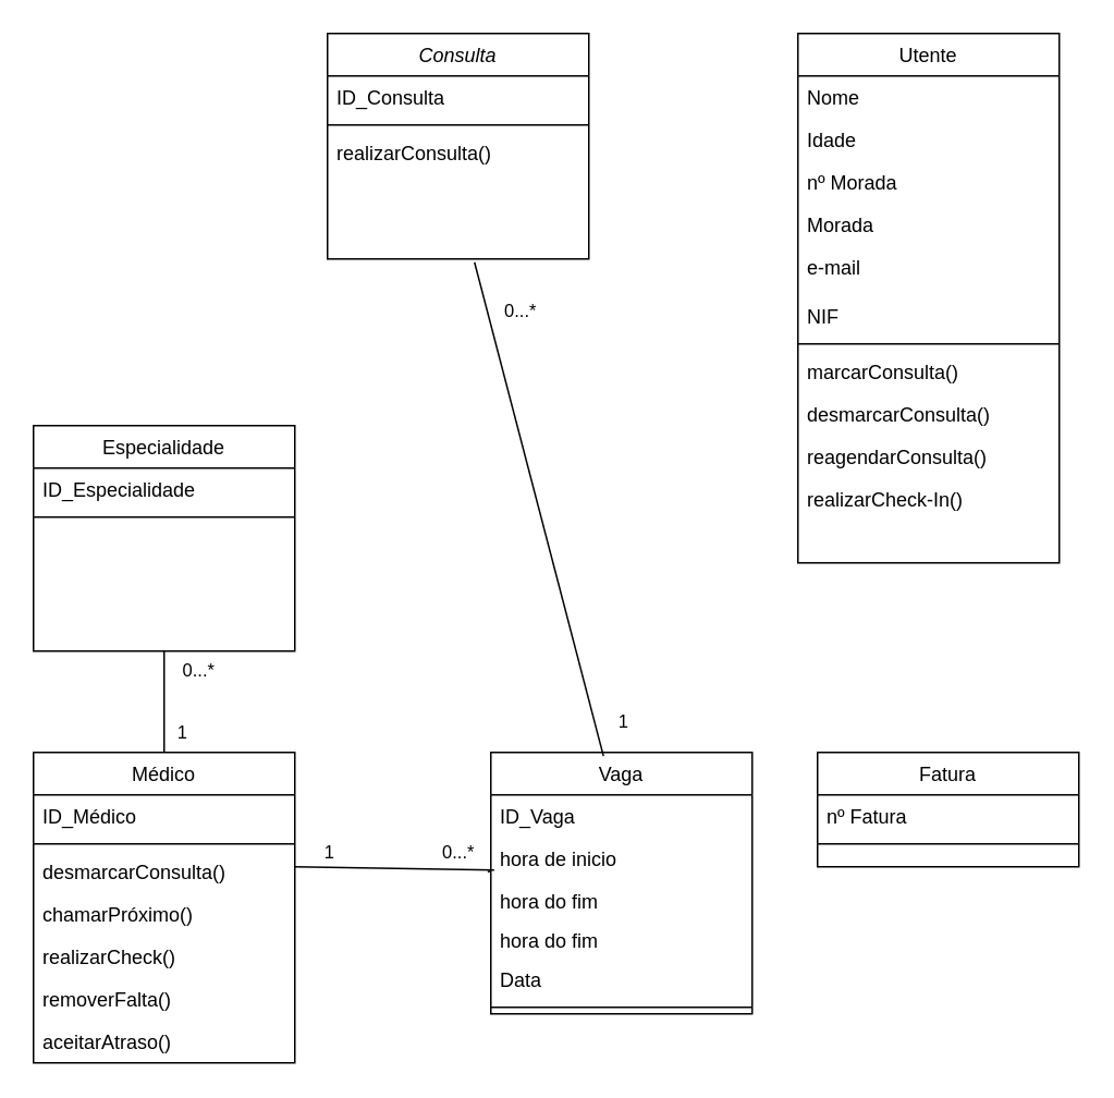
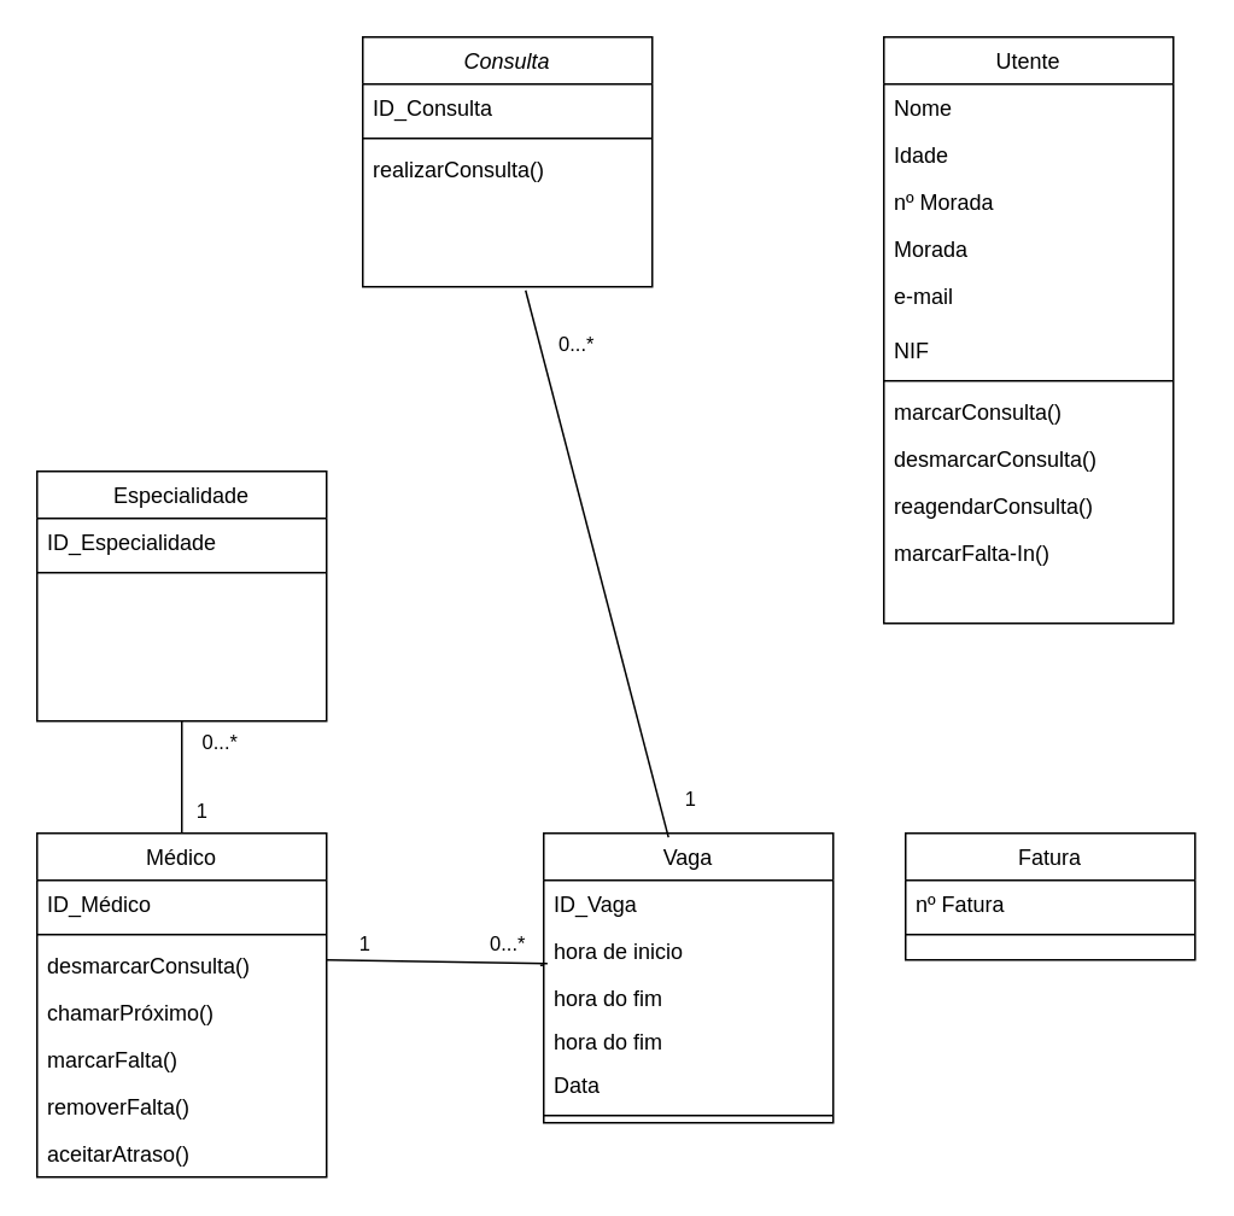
  <mxCell id="0" />
  <mxCell id="1" parent="0" />
  <mxCell id="2" value="Consulta" style="swimlane;fontStyle=2;align=center;verticalAlign=top;childLayout=stackLayout;horizontal=1;startSize=26;horizontalStack=0;resizeParent=1;resizeLast=0;collapsible=1;marginBottom=0;rounded=0;shadow=0;strokeWidth=1;" parent="1" vertex="1"><mxGeometry x="200" y="20" width="160" height="138" as="geometry"><mxRectangle x="230" y="140" width="160" height="26" as="alternateBounds" /></mxGeometry></mxCell>
  <mxCell id="3" value="ID_Consulta" style="text;align=left;verticalAlign=top;spacingLeft=4;spacingRight=4;overflow=hidden;rotatable=0;points=[[0,0.5],[1,0.5]];portConstraint=eastwest;" parent="2" vertex="1"><mxGeometry y="26" width="160" height="26" as="geometry" /></mxCell>
  <mxCell id="4" value="" style="line;html=1;strokeWidth=1;align=left;verticalAlign=middle;spacingTop=-1;spacingLeft=3;spacingRight=3;rotatable=0;labelPosition=right;points=[];portConstraint=eastwest;" parent="2" vertex="1"><mxGeometry y="52" width="160" height="8" as="geometry" /></mxCell>
  <mxCell id="5" value="realizarConsulta()" style="text;align=left;verticalAlign=top;spacingLeft=4;spacingRight=4;overflow=hidden;rotatable=0;points=[[0,0.5],[1,0.5]];portConstraint=eastwest;rounded=0;shadow=0;html=0;" parent="2" vertex="1"><mxGeometry y="60" width="160" height="26" as="geometry" /></mxCell>
  <mxCell id="6" value="Especialidade" style="swimlane;fontStyle=0;align=center;verticalAlign=top;childLayout=stackLayout;horizontal=1;startSize=26;horizontalStack=0;resizeParent=1;resizeLast=0;collapsible=1;marginBottom=0;rounded=0;shadow=0;strokeWidth=1;" parent="1" vertex="1"><mxGeometry x="20" y="260" width="160" height="138" as="geometry"><mxRectangle x="130" y="380" width="160" height="26" as="alternateBounds" /></mxGeometry></mxCell>
  <mxCell id="7" value="ID_Especialidade" style="text;align=left;verticalAlign=top;spacingLeft=4;spacingRight=4;overflow=hidden;rotatable=0;points=[[0,0.5],[1,0.5]];portConstraint=eastwest;" parent="6" vertex="1"><mxGeometry y="26" width="160" height="26" as="geometry" /></mxCell>
  <mxCell id="8" value="" style="line;html=1;strokeWidth=1;align=left;verticalAlign=middle;spacingTop=-1;spacingLeft=3;spacingRight=3;rotatable=0;labelPosition=right;points=[];portConstraint=eastwest;" parent="6" vertex="1"><mxGeometry y="52" width="160" height="8" as="geometry" /></mxCell>
  <mxCell id="9" value="Fatura" style="swimlane;fontStyle=0;align=center;verticalAlign=top;childLayout=stackLayout;horizontal=1;startSize=26;horizontalStack=0;resizeParent=1;resizeLast=0;collapsible=1;marginBottom=0;rounded=0;shadow=0;strokeWidth=1;" parent="1" vertex="1"><mxGeometry x="500" y="460" width="160" height="70" as="geometry"><mxRectangle x="340" y="380" width="170" height="26" as="alternateBounds" /></mxGeometry></mxCell>
  <mxCell id="10" value="nº Fatura" style="text;align=left;verticalAlign=top;spacingLeft=4;spacingRight=4;overflow=hidden;rotatable=0;points=[[0,0.5],[1,0.5]];portConstraint=eastwest;" parent="9" vertex="1"><mxGeometry y="26" width="160" height="26" as="geometry" /></mxCell>
  <mxCell id="11" value="" style="line;html=1;strokeWidth=1;align=left;verticalAlign=middle;spacingTop=-1;spacingLeft=3;spacingRight=3;rotatable=0;labelPosition=right;points=[];portConstraint=eastwest;" parent="9" vertex="1"><mxGeometry y="52" width="160" height="8" as="geometry" /></mxCell>
  <mxCell id="12" value="Utente" style="swimlane;fontStyle=0;align=center;verticalAlign=top;childLayout=stackLayout;horizontal=1;startSize=26;horizontalStack=0;resizeParent=1;resizeLast=0;collapsible=1;marginBottom=0;rounded=0;shadow=0;strokeWidth=1;" parent="1" vertex="1"><mxGeometry x="488" y="20" width="160" height="324" as="geometry"><mxRectangle x="550" y="140" width="160" height="26" as="alternateBounds" /></mxGeometry></mxCell>
  <mxCell id="13" value="Nome" style="text;align=left;verticalAlign=top;spacingLeft=4;spacingRight=4;overflow=hidden;rotatable=0;points=[[0,0.5],[1,0.5]];portConstraint=eastwest;" parent="12" vertex="1"><mxGeometry y="26" width="160" height="26" as="geometry" /></mxCell>
  <mxCell id="14" value="Idade" style="text;align=left;verticalAlign=top;spacingLeft=4;spacingRight=4;overflow=hidden;rotatable=0;points=[[0,0.5],[1,0.5]];portConstraint=eastwest;rounded=0;shadow=0;html=0;" parent="12" vertex="1"><mxGeometry y="52" width="160" height="26" as="geometry" /></mxCell>
  <mxCell id="15" value="nº Morada" style="text;align=left;verticalAlign=top;spacingLeft=4;spacingRight=4;overflow=hidden;rotatable=0;points=[[0,0.5],[1,0.5]];portConstraint=eastwest;rounded=0;shadow=0;html=0;" parent="12" vertex="1"><mxGeometry y="78" width="160" height="26" as="geometry" /></mxCell>
  <mxCell id="16" value="Morada" style="text;align=left;verticalAlign=top;spacingLeft=4;spacingRight=4;overflow=hidden;rotatable=0;points=[[0,0.5],[1,0.5]];portConstraint=eastwest;rounded=0;shadow=0;html=0;" parent="12" vertex="1"><mxGeometry y="104" width="160" height="26" as="geometry" /></mxCell>
  <mxCell id="17" value="e-mail" style="text;align=left;verticalAlign=top;spacingLeft=4;spacingRight=4;overflow=hidden;rotatable=0;points=[[0,0.5],[1,0.5]];portConstraint=eastwest;rounded=0;shadow=0;html=0;" parent="12" vertex="1"><mxGeometry y="130" width="160" height="30" as="geometry" /></mxCell>
  <mxCell id="18" value="NIF" style="text;align=left;verticalAlign=top;spacingLeft=4;spacingRight=4;overflow=hidden;rotatable=0;points=[[0,0.5],[1,0.5]];portConstraint=eastwest;rounded=0;shadow=0;html=0;" parent="12" vertex="1"><mxGeometry y="160" width="160" height="26" as="geometry" /></mxCell>
  <mxCell id="19" value="" style="line;html=1;strokeWidth=1;align=left;verticalAlign=middle;spacingTop=-1;spacingLeft=3;spacingRight=3;rotatable=0;labelPosition=right;points=[];portConstraint=eastwest;" parent="12" vertex="1"><mxGeometry y="186" width="160" height="8" as="geometry" /></mxCell>
  <mxCell id="20" value="marcarConsulta()" style="text;align=left;verticalAlign=top;spacingLeft=4;spacingRight=4;overflow=hidden;rotatable=0;points=[[0,0.5],[1,0.5]];portConstraint=eastwest;rounded=0;shadow=0;html=0;" parent="12" vertex="1"><mxGeometry y="194" width="160" height="26" as="geometry" /></mxCell>
  <mxCell id="21" value="desmarcarConsulta()" style="text;align=left;verticalAlign=top;spacingLeft=4;spacingRight=4;overflow=hidden;rotatable=0;points=[[0,0.5],[1,0.5]];portConstraint=eastwest;rounded=0;shadow=0;html=0;" parent="12" vertex="1"><mxGeometry y="220" width="160" height="26" as="geometry" /></mxCell>
  <mxCell id="22" value="reagendarConsulta()" style="text;align=left;verticalAlign=top;spacingLeft=4;spacingRight=4;overflow=hidden;rotatable=0;points=[[0,0.5],[1,0.5]];portConstraint=eastwest;rounded=0;shadow=0;html=0;" parent="12" vertex="1"><mxGeometry y="246" width="160" height="26" as="geometry" /></mxCell>
- <mxCell id="23" value="realizarCheck-In()" style="text;align=left;verticalAlign=top;spacingLeft=4;spacingRight=4;overflow=hidden;rotatable=0;points=[[0,0.5],[1,0.5]];portConstraint=eastwest;rounded=0;shadow=0;html=0;" parent="12" vertex="1"><mxGeometry y="272" width="160" height="26" as="geometry" /></mxCell>
+ <mxCell id="23" value="marcarFalta-In()" style="text;align=left;verticalAlign=top;spacingLeft=4;spacingRight=4;overflow=hidden;rotatable=0;points=[[0,0.5],[1,0.5]];portConstraint=eastwest;rounded=0;shadow=0;html=0;" parent="12" vertex="1"><mxGeometry y="272" width="160" height="26" as="geometry" /></mxCell>
  <mxCell id="24" value="Médico" style="swimlane;fontStyle=0;align=center;verticalAlign=top;childLayout=stackLayout;horizontal=1;startSize=26;horizontalStack=0;resizeParent=1;resizeLast=0;collapsible=1;marginBottom=0;rounded=0;shadow=0;strokeWidth=1;" parent="1" vertex="1"><mxGeometry x="20" y="460" width="160" height="190" as="geometry"><mxRectangle x="130" y="380" width="160" height="26" as="alternateBounds" /></mxGeometry></mxCell>
  <mxCell id="25" value="ID_Médico" style="text;align=left;verticalAlign=top;spacingLeft=4;spacingRight=4;overflow=hidden;rotatable=0;points=[[0,0.5],[1,0.5]];portConstraint=eastwest;" parent="24" vertex="1"><mxGeometry y="26" width="160" height="26" as="geometry" /></mxCell>
  <mxCell id="26" value="" style="line;html=1;strokeWidth=1;align=left;verticalAlign=middle;spacingTop=-1;spacingLeft=3;spacingRight=3;rotatable=0;labelPosition=right;points=[];portConstraint=eastwest;" parent="24" vertex="1"><mxGeometry y="52" width="160" height="8" as="geometry" /></mxCell>
  <mxCell id="27" value="desmarcarConsulta()" style="text;align=left;verticalAlign=top;spacingLeft=4;spacingRight=4;overflow=hidden;rotatable=0;points=[[0,0.5],[1,0.5]];portConstraint=eastwest;rounded=0;shadow=0;html=0;" parent="24" vertex="1"><mxGeometry y="60" width="160" height="26" as="geometry" /></mxCell>
  <mxCell id="28" value="chamarPróximo()" style="text;align=left;verticalAlign=top;spacingLeft=4;spacingRight=4;overflow=hidden;rotatable=0;points=[[0,0.5],[1,0.5]];portConstraint=eastwest;rounded=0;shadow=0;html=0;" parent="24" vertex="1"><mxGeometry y="86" width="160" height="26" as="geometry" /></mxCell>
- <mxCell id="29" value="realizarCheck()" style="text;align=left;verticalAlign=top;spacingLeft=4;spacingRight=4;overflow=hidden;rotatable=0;points=[[0,0.5],[1,0.5]];portConstraint=eastwest;rounded=0;shadow=0;html=0;" parent="24" vertex="1"><mxGeometry y="112" width="160" height="26" as="geometry" /></mxCell>
+ <mxCell id="29" value="marcarFalta()" style="text;align=left;verticalAlign=top;spacingLeft=4;spacingRight=4;overflow=hidden;rotatable=0;points=[[0,0.5],[1,0.5]];portConstraint=eastwest;rounded=0;shadow=0;html=0;" parent="24" vertex="1"><mxGeometry y="112" width="160" height="26" as="geometry" /></mxCell>
  <mxCell id="30" value="removerFalta()" style="text;align=left;verticalAlign=top;spacingLeft=4;spacingRight=4;overflow=hidden;rotatable=0;points=[[0,0.5],[1,0.5]];portConstraint=eastwest;rounded=0;shadow=0;html=0;" parent="24" vertex="1"><mxGeometry y="138" width="160" height="26" as="geometry" /></mxCell>
  <mxCell id="31" value="aceitarAtraso()" style="text;align=left;verticalAlign=top;spacingLeft=4;spacingRight=4;overflow=hidden;rotatable=0;points=[[0,0.5],[1,0.5]];portConstraint=eastwest;rounded=0;shadow=0;html=0;" parent="24" vertex="1"><mxGeometry y="164" width="160" height="26" as="geometry" /></mxCell>
  <mxCell id="32" value="" style="endArrow=none;html=1;exitX=0.5;exitY=0;exitDx=0;exitDy=0;" parent="1" source="24" edge="1"><mxGeometry width="50" height="50" relative="1" as="geometry"><mxPoint x="230" y="428" as="sourcePoint" /><mxPoint x="100" y="398" as="targetPoint" /></mxGeometry></mxCell>
  <mxCell id="33" value="0...*" style="edgeLabel;html=1;align=center;verticalAlign=middle;resizable=0;points=[];" parent="32" vertex="1" connectable="0"><mxGeometry x="0.645" relative="1" as="geometry"><mxPoint x="20" as="offset" /></mxGeometry></mxCell>
  <mxCell id="34" value="1" style="edgeLabel;html=1;align=center;verticalAlign=middle;resizable=0;points=[];" parent="32" vertex="1" connectable="0"><mxGeometry x="-0.581" relative="1" as="geometry"><mxPoint x="10" as="offset" /></mxGeometry></mxCell>
  <mxCell id="35" value="Vaga" style="swimlane;fontStyle=0;align=center;verticalAlign=top;childLayout=stackLayout;horizontal=1;startSize=26;horizontalStack=0;resizeParent=1;resizeLast=0;collapsible=1;marginBottom=0;rounded=0;shadow=0;strokeWidth=1;" parent="1" vertex="1"><mxGeometry x="300" y="460" width="160" height="160" as="geometry"><mxRectangle x="130" y="380" width="160" height="26" as="alternateBounds" /></mxGeometry></mxCell>
  <mxCell id="36" value="ID_Vaga" style="text;align=left;verticalAlign=top;spacingLeft=4;spacingRight=4;overflow=hidden;rotatable=0;points=[[0,0.5],[1,0.5]];portConstraint=eastwest;" parent="35" vertex="1"><mxGeometry y="26" width="160" height="26" as="geometry" /></mxCell>
  <mxCell id="37" value="hora de inicio" style="text;align=left;verticalAlign=top;spacingLeft=4;spacingRight=4;overflow=hidden;rotatable=0;points=[[0,0.5],[1,0.5]];portConstraint=eastwest;" parent="35" vertex="1"><mxGeometry y="52" width="160" height="26" as="geometry" /></mxCell>
  <mxCell id="38" value="hora do fim" style="text;align=left;verticalAlign=top;spacingLeft=4;spacingRight=4;overflow=hidden;rotatable=0;points=[[0,0.5],[1,0.5]];portConstraint=eastwest;" parent="35" vertex="1"><mxGeometry y="78" width="160" height="24" as="geometry" /></mxCell>
  <mxCell id="39" value="hora do fim" style="text;align=left;verticalAlign=top;spacingLeft=4;spacingRight=4;overflow=hidden;rotatable=0;points=[[0,0.5],[1,0.5]];portConstraint=eastwest;" parent="35" vertex="1"><mxGeometry y="102" width="160" height="24" as="geometry" /></mxCell>
  <mxCell id="40" value="Data" style="text;align=left;verticalAlign=top;spacingLeft=4;spacingRight=4;overflow=hidden;rotatable=0;points=[[0,0.5],[1,0.5]];portConstraint=eastwest;rounded=0;shadow=0;html=0;" parent="35" vertex="1"><mxGeometry y="126" width="160" height="26" as="geometry" /></mxCell>
  <mxCell id="41" value="" style="line;html=1;strokeWidth=1;align=left;verticalAlign=middle;spacingTop=-1;spacingLeft=3;spacingRight=3;rotatable=0;labelPosition=right;points=[];portConstraint=eastwest;" parent="35" vertex="1"><mxGeometry y="152" width="160" height="8" as="geometry" /></mxCell>
  <mxCell id="42" style="edgeStyle=none;rounded=0;orthogonalLoop=1;jettySize=auto;html=1;entryX=-0.012;entryY=0.808;entryDx=0;entryDy=0;entryPerimeter=0;endArrow=none;endFill=0;" parent="35" source="37" target="37" edge="1"><mxGeometry relative="1" as="geometry" /></mxCell>
  <mxCell id="43" value="" style="endArrow=none;html=1;exitX=0.431;exitY=0.014;exitDx=0;exitDy=0;exitPerimeter=0;" parent="1" source="35" edge="1"><mxGeometry width="50" height="50" relative="1" as="geometry"><mxPoint x="220" y="330" as="sourcePoint" /><mxPoint x="290" y="160" as="targetPoint" /></mxGeometry></mxCell>
  <mxCell id="44" value="0...*" style="edgeLabel;html=1;align=center;verticalAlign=middle;resizable=0;points=[];" parent="43" vertex="1" connectable="0"><mxGeometry x="0.804" relative="1" as="geometry"><mxPoint x="20.1" y="0.6" as="offset" /></mxGeometry></mxCell>
  <mxCell id="45" value="1" style="edgeLabel;html=1;align=center;verticalAlign=middle;resizable=0;points=[];" parent="43" vertex="1" connectable="0"><mxGeometry x="-0.707" y="-1" relative="1" as="geometry"><mxPoint x="21.7" y="22.52" as="offset" /></mxGeometry></mxCell>
  <mxCell id="46" value="" style="endArrow=none;html=1;entryX=0.013;entryY=0.769;entryDx=0;entryDy=0;entryPerimeter=0;" parent="1" target="37" edge="1"><mxGeometry width="50" height="50" relative="1" as="geometry"><mxPoint x="180" y="530" as="sourcePoint" /><mxPoint x="290" y="530" as="targetPoint" /></mxGeometry></mxCell>
  <mxCell id="47" value="1" style="edgeLabel;html=1;align=center;verticalAlign=middle;resizable=0;points=[];" parent="46" vertex="1" connectable="0"><mxGeometry x="-0.837" y="1" relative="1" as="geometry"><mxPoint x="9.99" y="-9.16" as="offset" /></mxGeometry></mxCell>
  <mxCell id="48" value="0...*" style="edgeLabel;html=1;align=center;verticalAlign=middle;resizable=0;points=[];" parent="46" vertex="1" connectable="0"><mxGeometry x="0.77" y="-3" relative="1" as="geometry"><mxPoint x="-7.94" y="-14.76" as="offset" /></mxGeometry></mxCell>
